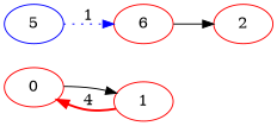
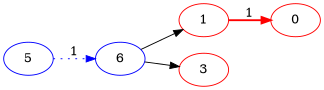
  digraph {
    rankdir=LR
    node [color=red]
    0
    1
    5 [color=blue]
-   6
-   2
-   0 -> 1
-   1 -> 0 [color=red label=4 style=bold]
+   6 [color=blue]
+   2 [label=3]
+   6 -> 1
+   1 -> 0 [color=red label=1 style=bold]
    5 -> 6 [color=blue label=1 style=dotted]
    6 -> 2
  }
